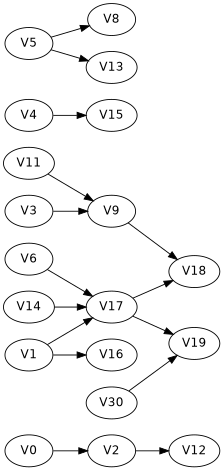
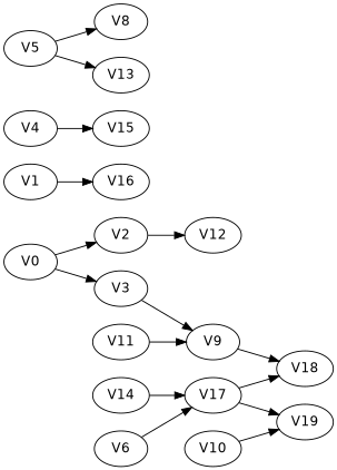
  strict digraph {
    concentrate=True
    fontname="DejaVu Sans"
    rankdir=LR
    node [fontname="DejaVu Sans"]
    edge [fontname="DejaVu Sans"]
    V0
    V2
    V3
    V12
    V9
    V1
    V16
    V17
    V18
    V19
    V14
    V4
    V15
    V5
    V8
    V13
    V6
    V11
-   V10 [label=V30]
+   V10
    V0 -> V2
+   V0 -> V3
    V2 -> V12
    V3 -> V9
    V9 -> V18
    V1 -> V16
-   V1 -> V17
    V17 -> V18
    V17 -> V19
    V14 -> V17
    V4 -> V15
    V5 -> V8
    V5 -> V13
    V6 -> V17
    V11 -> V9
    V10 -> V19
  }
